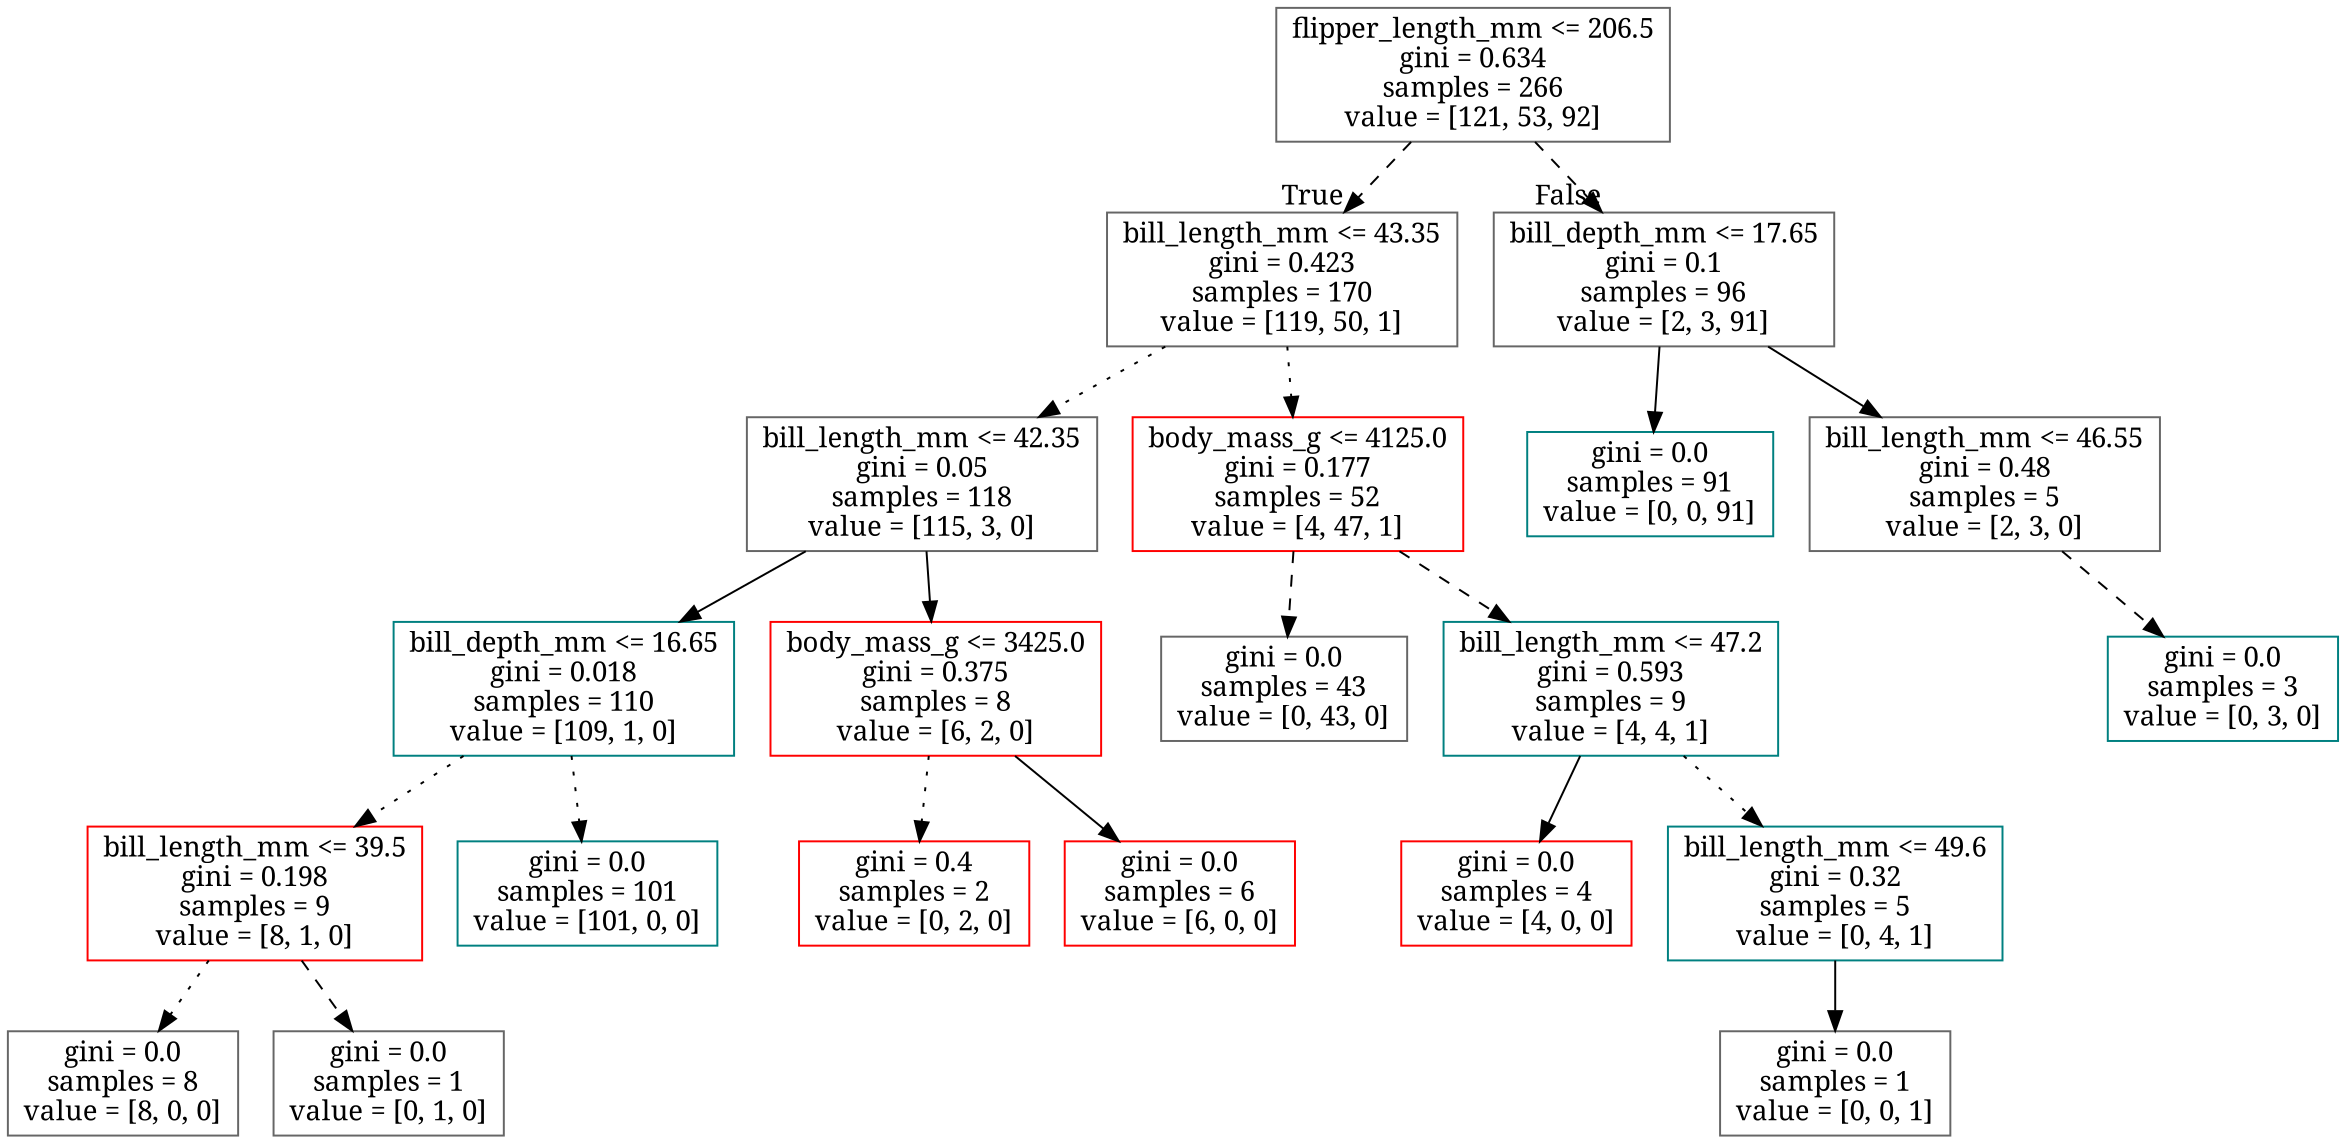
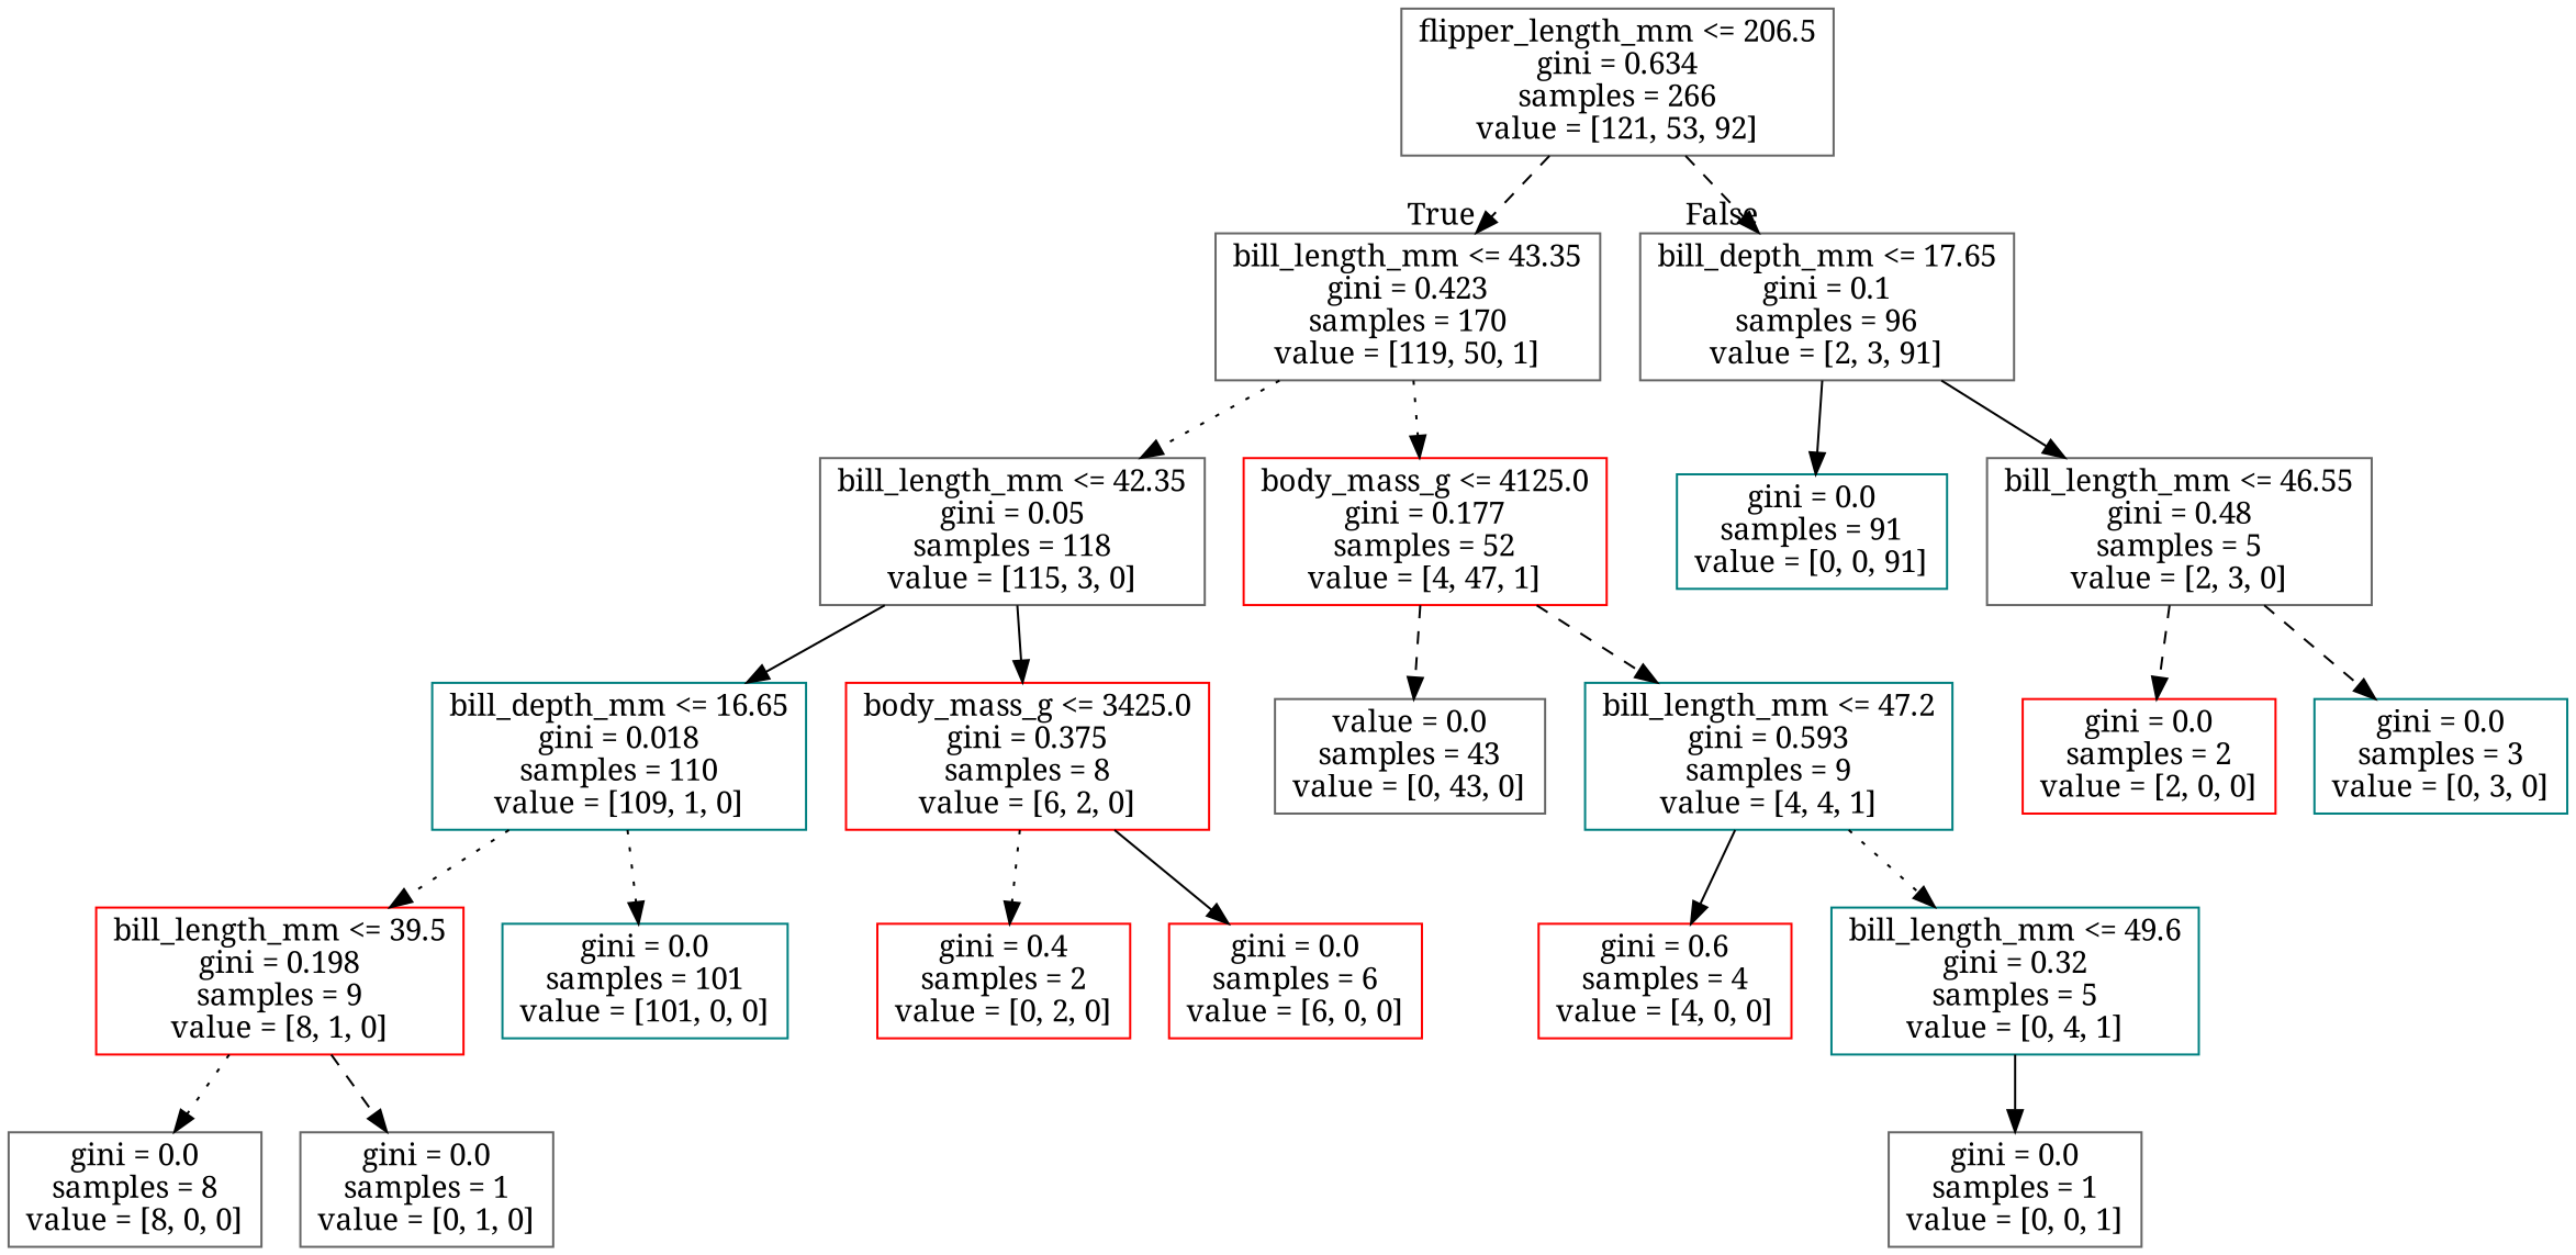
  digraph {
    fontname="Noto Serif"
    node [color=gray40 fontname="Noto Serif" shape=box]
    edge [fontname="Noto Serif" style=dashed]
    n1 [label="flipper_length_mm <= 206.5\ngini = 0.634\nsamples = 266\nvalue = [121, 53, 92]"]
    n2 [label="bill_length_mm <= 43.35\ngini = 0.423\nsamples = 170\nvalue = [119, 50, 1]"]
    n3 [label="bill_depth_mm <= 17.65\ngini = 0.1\nsamples = 96\nvalue = [2, 3, 91]"]
    n4 [label="bill_length_mm <= 42.35\ngini = 0.05\nsamples = 118\nvalue = [115, 3, 0]"]
    n5 [color=red label="body_mass_g <= 4125.0\ngini = 0.177\nsamples = 52\nvalue = [4, 47, 1]"]
    n6 [color=teal label="gini = 0.0\nsamples = 91\nvalue = [0, 0, 91]"]
    n7 [label="bill_length_mm <= 46.55\ngini = 0.48\nsamples = 5\nvalue = [2, 3, 0]"]
    n8 [color=teal label="bill_depth_mm <= 16.65\ngini = 0.018\nsamples = 110\nvalue = [109, 1, 0]"]
    n9 [color=red label="body_mass_g <= 3425.0\ngini = 0.375\nsamples = 8\nvalue = [6, 2, 0]"]
-   n10 [label="gini = 0.0\nsamples = 43\nvalue = [0, 43, 0]"]
+   n10 [label="value = 0.0\nsamples = 43\nvalue = [0, 43, 0]"]
    n11 [color=teal label="bill_length_mm <= 47.2\ngini = 0.593\nsamples = 9\nvalue = [4, 4, 1]"]
    n12 [color=red label="bill_length_mm <= 39.5\ngini = 0.198\nsamples = 9\nvalue = [8, 1, 0]"]
    n13 [color=teal label="gini = 0.0\nsamples = 101\nvalue = [101, 0, 0]"]
    n14 [color=red label="gini = 0.4\nsamples = 2\nvalue = [0, 2, 0]"]
    n15 [color=red label="gini = 0.0\nsamples = 6\nvalue = [6, 0, 0]"]
    n16 [label="gini = 0.0\nsamples = 8\nvalue = [8, 0, 0]"]
    n17 [label="gini = 0.0\nsamples = 1\nvalue = [0, 1, 0]"]
-   n18 [color=red label="gini = 0.0\nsamples = 4\nvalue = [4, 0, 0]"]
+   n18 [color=red label="gini = 0.6\nsamples = 4\nvalue = [4, 0, 0]"]
    n19 [color=teal label="bill_length_mm <= 49.6\ngini = 0.32\nsamples = 5\nvalue = [0, 4, 1]"]
    n20 [label="gini = 0.0\nsamples = 1\nvalue = [0, 0, 1]"]
+   n21 [color=red label="gini = 0.0\nsamples = 2\nvalue = [2, 0, 0]"]
    n22 [color=teal label="gini = 0.0\nsamples = 3\nvalue = [0, 3, 0]"]
    n1 -> n2 [headlabel=True labelangle=45 labeldistance=2.5]
    n1 -> n3 [headlabel=False labelangle=-45 labeldistance=2.5]
    n2 -> n4 [style=dotted]
    n2 -> n5 [style=dotted]
    n3 -> n6 [style=solid]
    n3 -> n7 [style=solid]
    n4 -> n8 [style=solid]
    n4 -> n9 [style=solid]
    n5 -> n10
    n5 -> n11
+   n7 -> n21
    n7 -> n22
    n8 -> n12 [style=dotted]
    n8 -> n13 [style=dotted]
    n9 -> n14 [style=dotted]
    n9 -> n15 [style=solid]
    n11 -> n18 [style=solid]
    n11 -> n19 [style=dotted]
    n12 -> n16 [style=dotted]
    n12 -> n17
    n19 -> n20 [style=solid]
  }
